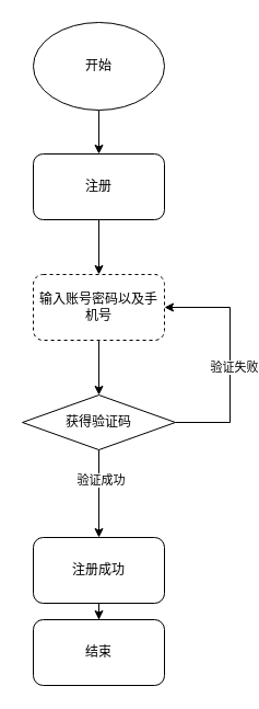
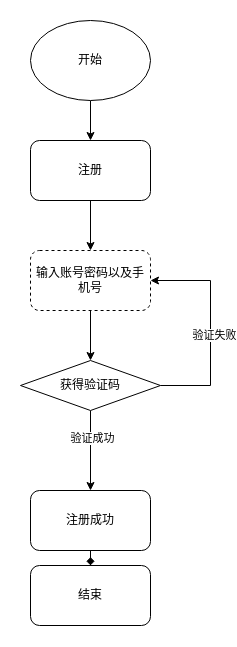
  <mxCell id="0" />
  <mxCell id="1" parent="0" />
  <mxCell id="2" value="" style="edgeStyle=orthogonalEdgeStyle;rounded=0;orthogonalLoop=1;jettySize=auto;html=1;" edge="1" parent="1" source="3" target="5"><mxGeometry relative="1" as="geometry" /></mxCell>
  <mxCell id="3" value="开始" style="ellipse;whiteSpace=wrap;html=1;" vertex="1" parent="1"><mxGeometry x="30" y="20" width="120" height="80" as="geometry" /></mxCell>
  <mxCell id="4" value="" style="edgeStyle=orthogonalEdgeStyle;rounded=0;orthogonalLoop=1;jettySize=auto;html=1;" edge="1" parent="1" source="5" target="7"><mxGeometry relative="1" as="geometry" /></mxCell>
  <mxCell id="5" value="注册" style="rounded=1;whiteSpace=wrap;html=1;" vertex="1" parent="1"><mxGeometry x="30" y="140" width="120" height="60" as="geometry" /></mxCell>
  <mxCell id="6" value="" style="edgeStyle=orthogonalEdgeStyle;rounded=0;orthogonalLoop=1;jettySize=auto;html=1;" edge="1" parent="1" source="7" target="12"><mxGeometry relative="1" as="geometry" /></mxCell>
  <mxCell id="7" value="输入账号密码以及手机号" style="rounded=1;whiteSpace=wrap;html=1;dashed=1;" vertex="1" parent="1"><mxGeometry x="30" y="250" width="120" height="60" as="geometry" /></mxCell>
  <mxCell id="8" value="" style="edgeStyle=orthogonalEdgeStyle;rounded=0;orthogonalLoop=1;jettySize=auto;html=1;" edge="1" parent="1" source="12" target="14"><mxGeometry relative="1" as="geometry" /></mxCell>
  <mxCell id="9" value="验证成功" style="edgeLabel;html=1;align=center;verticalAlign=middle;resizable=0;points=[];" vertex="1" connectable="0" parent="8"><mxGeometry x="-0.324" y="1" relative="1" as="geometry"><mxPoint as="offset" /></mxGeometry></mxCell>
  <mxCell id="10" style="edgeStyle=orthogonalEdgeStyle;rounded=0;orthogonalLoop=1;jettySize=auto;html=1;entryX=1;entryY=0.5;entryDx=0;entryDy=0;" edge="1" parent="1" source="12" target="7"><mxGeometry relative="1" as="geometry"><Array as="points"><mxPoint x="210" y="385" /><mxPoint x="210" y="280" /></Array></mxGeometry></mxCell>
  <mxCell id="11" value="验证失败" style="edgeLabel;html=1;align=center;verticalAlign=middle;resizable=0;points=[];" vertex="1" connectable="0" parent="10"><mxGeometry x="-0.06" y="-3" relative="1" as="geometry"><mxPoint as="offset" /></mxGeometry></mxCell>
  <mxCell id="12" value="获得验证码" style="rhombus;whiteSpace=wrap;html=1;" vertex="1" parent="1"><mxGeometry x="20" y="360" width="140" height="50" as="geometry" /></mxCell>
- <mxCell id="13" value="" style="edgeStyle=orthogonalEdgeStyle;rounded=0;orthogonalLoop=1;jettySize=auto;html=1;" edge="1" parent="1" source="14" target="15"><mxGeometry relative="1" as="geometry" /></mxCell>
+ <mxCell id="13" value="" style="edgeStyle=orthogonalEdgeStyle;rounded=0;orthogonalLoop=1;jettySize=auto;html=1;endArrow=diamond;" edge="1" parent="1" source="14" target="15"><mxGeometry relative="1" as="geometry" /></mxCell>
  <mxCell id="14" value="注册成功" style="rounded=1;whiteSpace=wrap;html=1;" vertex="1" parent="1"><mxGeometry x="30" y="490" width="120" height="60" as="geometry" /></mxCell>
  <mxCell id="15" value="结束" style="rounded=1;whiteSpace=wrap;html=1;" vertex="1" parent="1"><mxGeometry x="30" y="565" width="120" height="60" as="geometry" /></mxCell>
